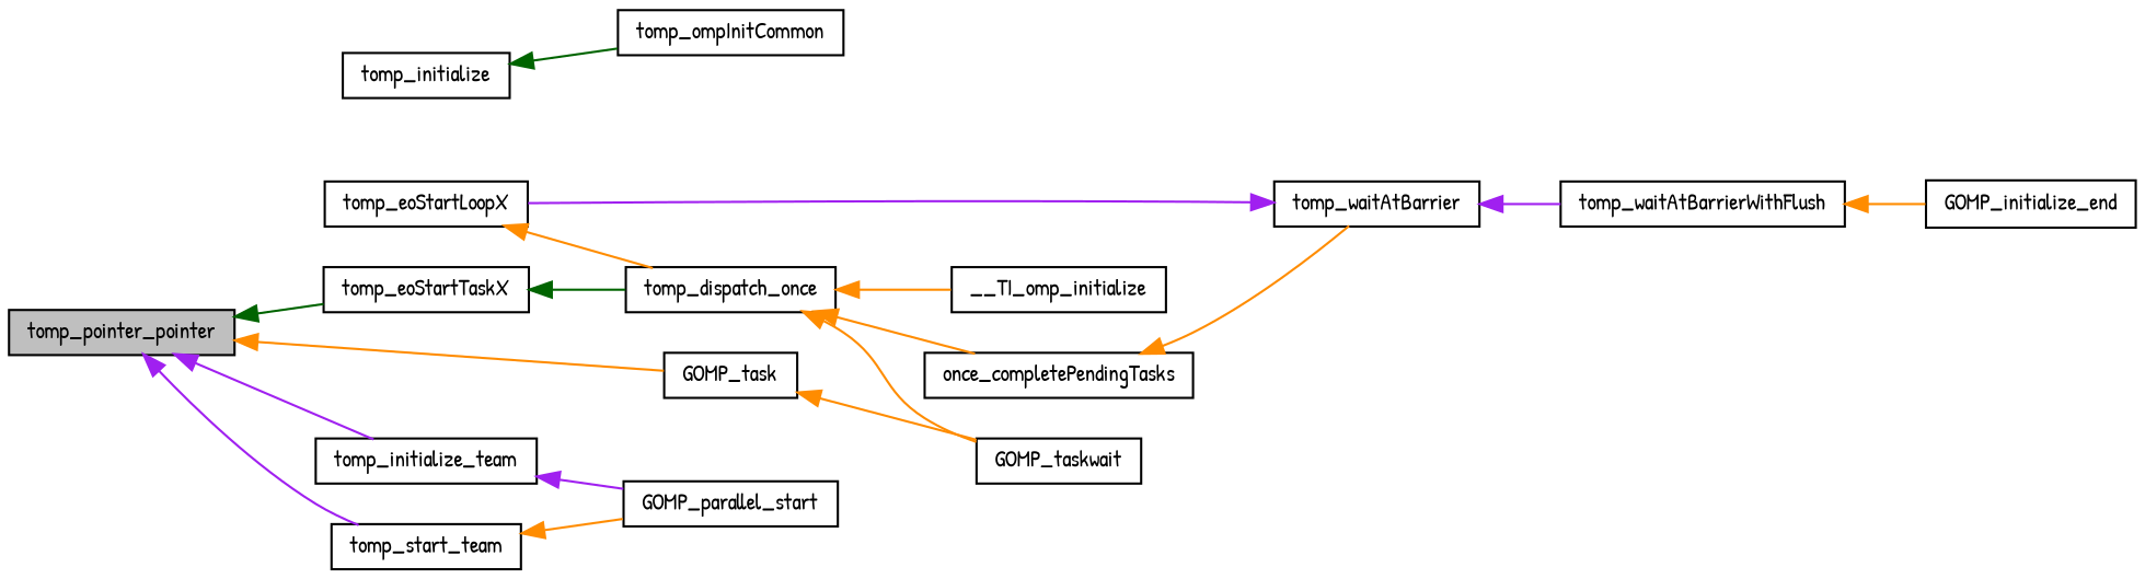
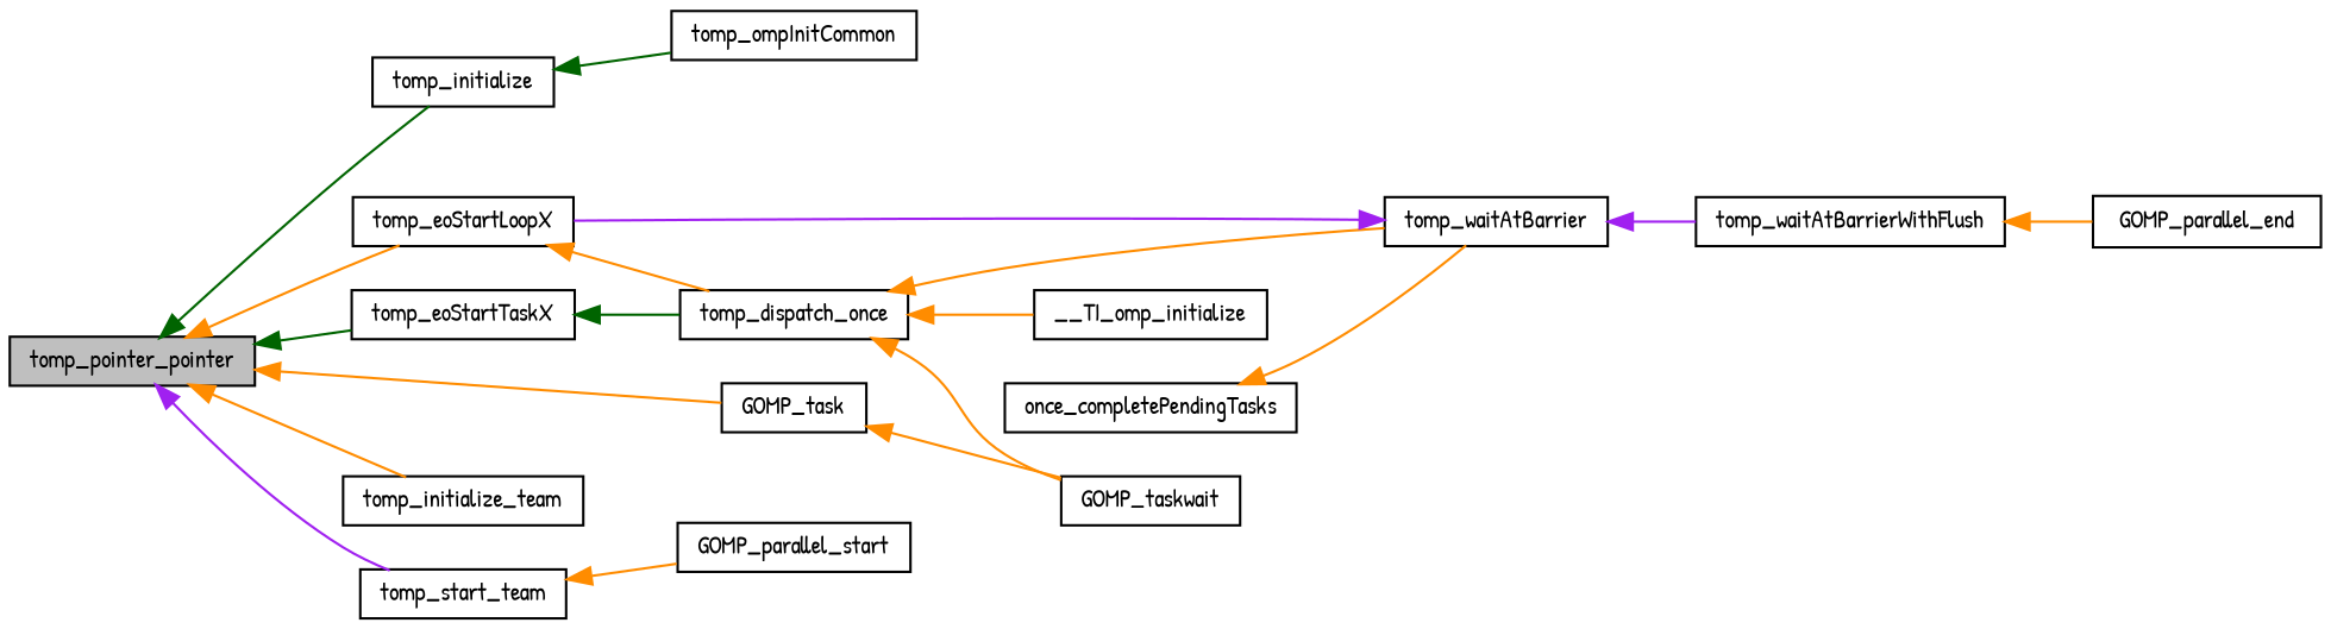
  digraph {
    fontname="Patrick Hand"
    rankdir=LR
    node [color=black fillcolor=white fontname="Patrick Hand" fontsize=10 shape=record style=filled]
    edge [color=darkorange dir=back fontname="Patrick Hand" fontsize=10 labelfontname=Helvetica labelfontsize=10 style=solid]
    n1 [fillcolor=grey75 fontcolor=black height=0.2 label=tomp_pointer_pointer width=0.4]
    n2 [height=0.2 label=tomp_initialize width=0.4]
    n3 [height=0.2 label=tomp_eoStartLoopX width=0.4]
    n4 [height=0.2 label=GOMP_task width=0.4]
    n5 [height=0.2 label=tomp_initialize_team width=0.4]
    n6 [height=0.2 label=tomp_start_team width=0.4]
    n7 [height=0.2 label=tomp_eoStartTaskX width=0.4]
    n8 [height=0.2 label=tomp_ompInitCommon width=0.4]
    n9 [height=0.2 label=tomp_dispatch_once width=0.4]
    n10 [height=0.2 label=GOMP_taskwait width=0.4]
    n11 [height=0.2 label=GOMP_parallel_start width=0.4]
    n12 [height=0.2 label=__TI_omp_initialize width=0.4]
    n13 [height=0.2 label=once_completePendingTasks width=0.4]
    n14 [height=0.2 label=tomp_waitAtBarrier width=0.4]
    n15 [height=0.2 label=tomp_waitAtBarrierWithFlush width=0.4]
-   n16 [height=0.2 label=GOMP_initialize_end width=0.4]
+   n16 [height=0.2 label=GOMP_parallel_end width=0.4]
+   n1 -> n2 [color=darkgreen]
+   n1 -> n3
    n1 -> n4
-   n1 -> n5 [color=purple]
+   n1 -> n5
    n1 -> n6 [color=purple]
    n1 -> n7 [color=darkgreen]
    n2 -> n8 [color=darkgreen]
    n3 -> n9
    n4 -> n10
-   n5 -> n11 [color=purple]
    n6 -> n11
    n7 -> n9 [color=darkgreen]
    n9 -> n10
    n9 -> n12
-   n9 -> n13
+   n9 -> n14
    n13 -> n14
    n14 -> n3 [color=purple]
    n14 -> n15 [color=purple]
    n15 -> n16
  }
